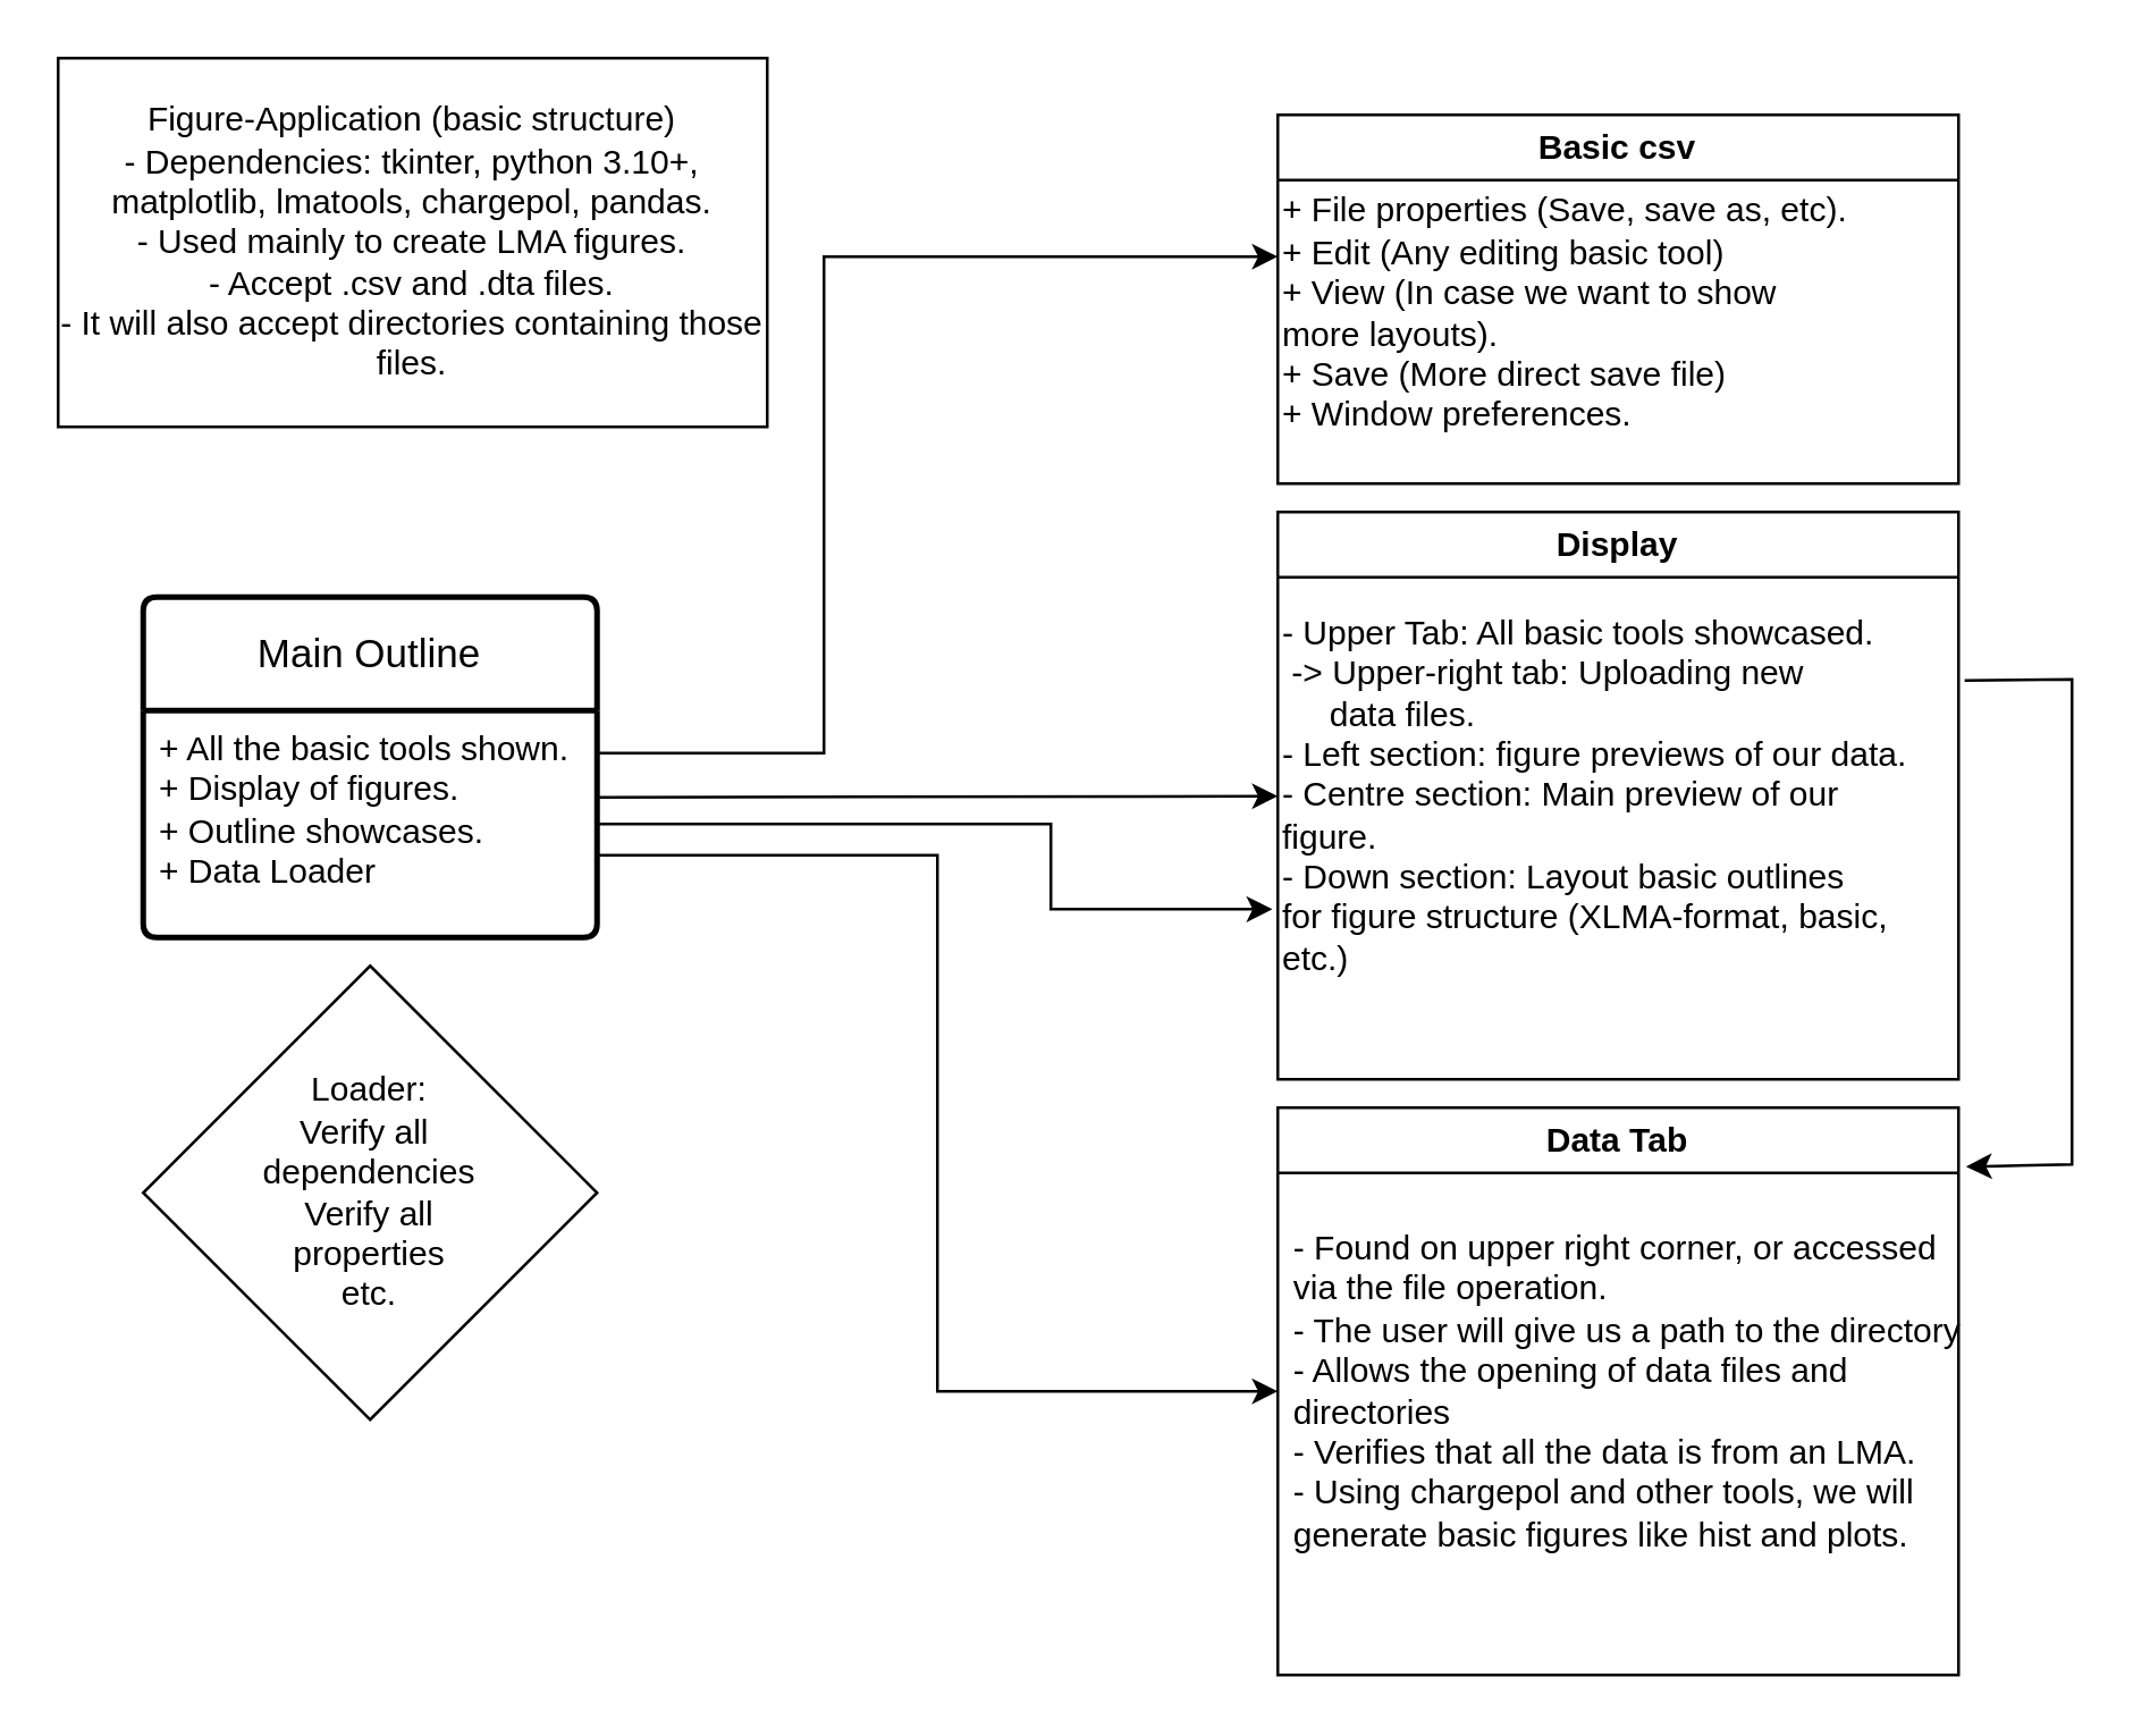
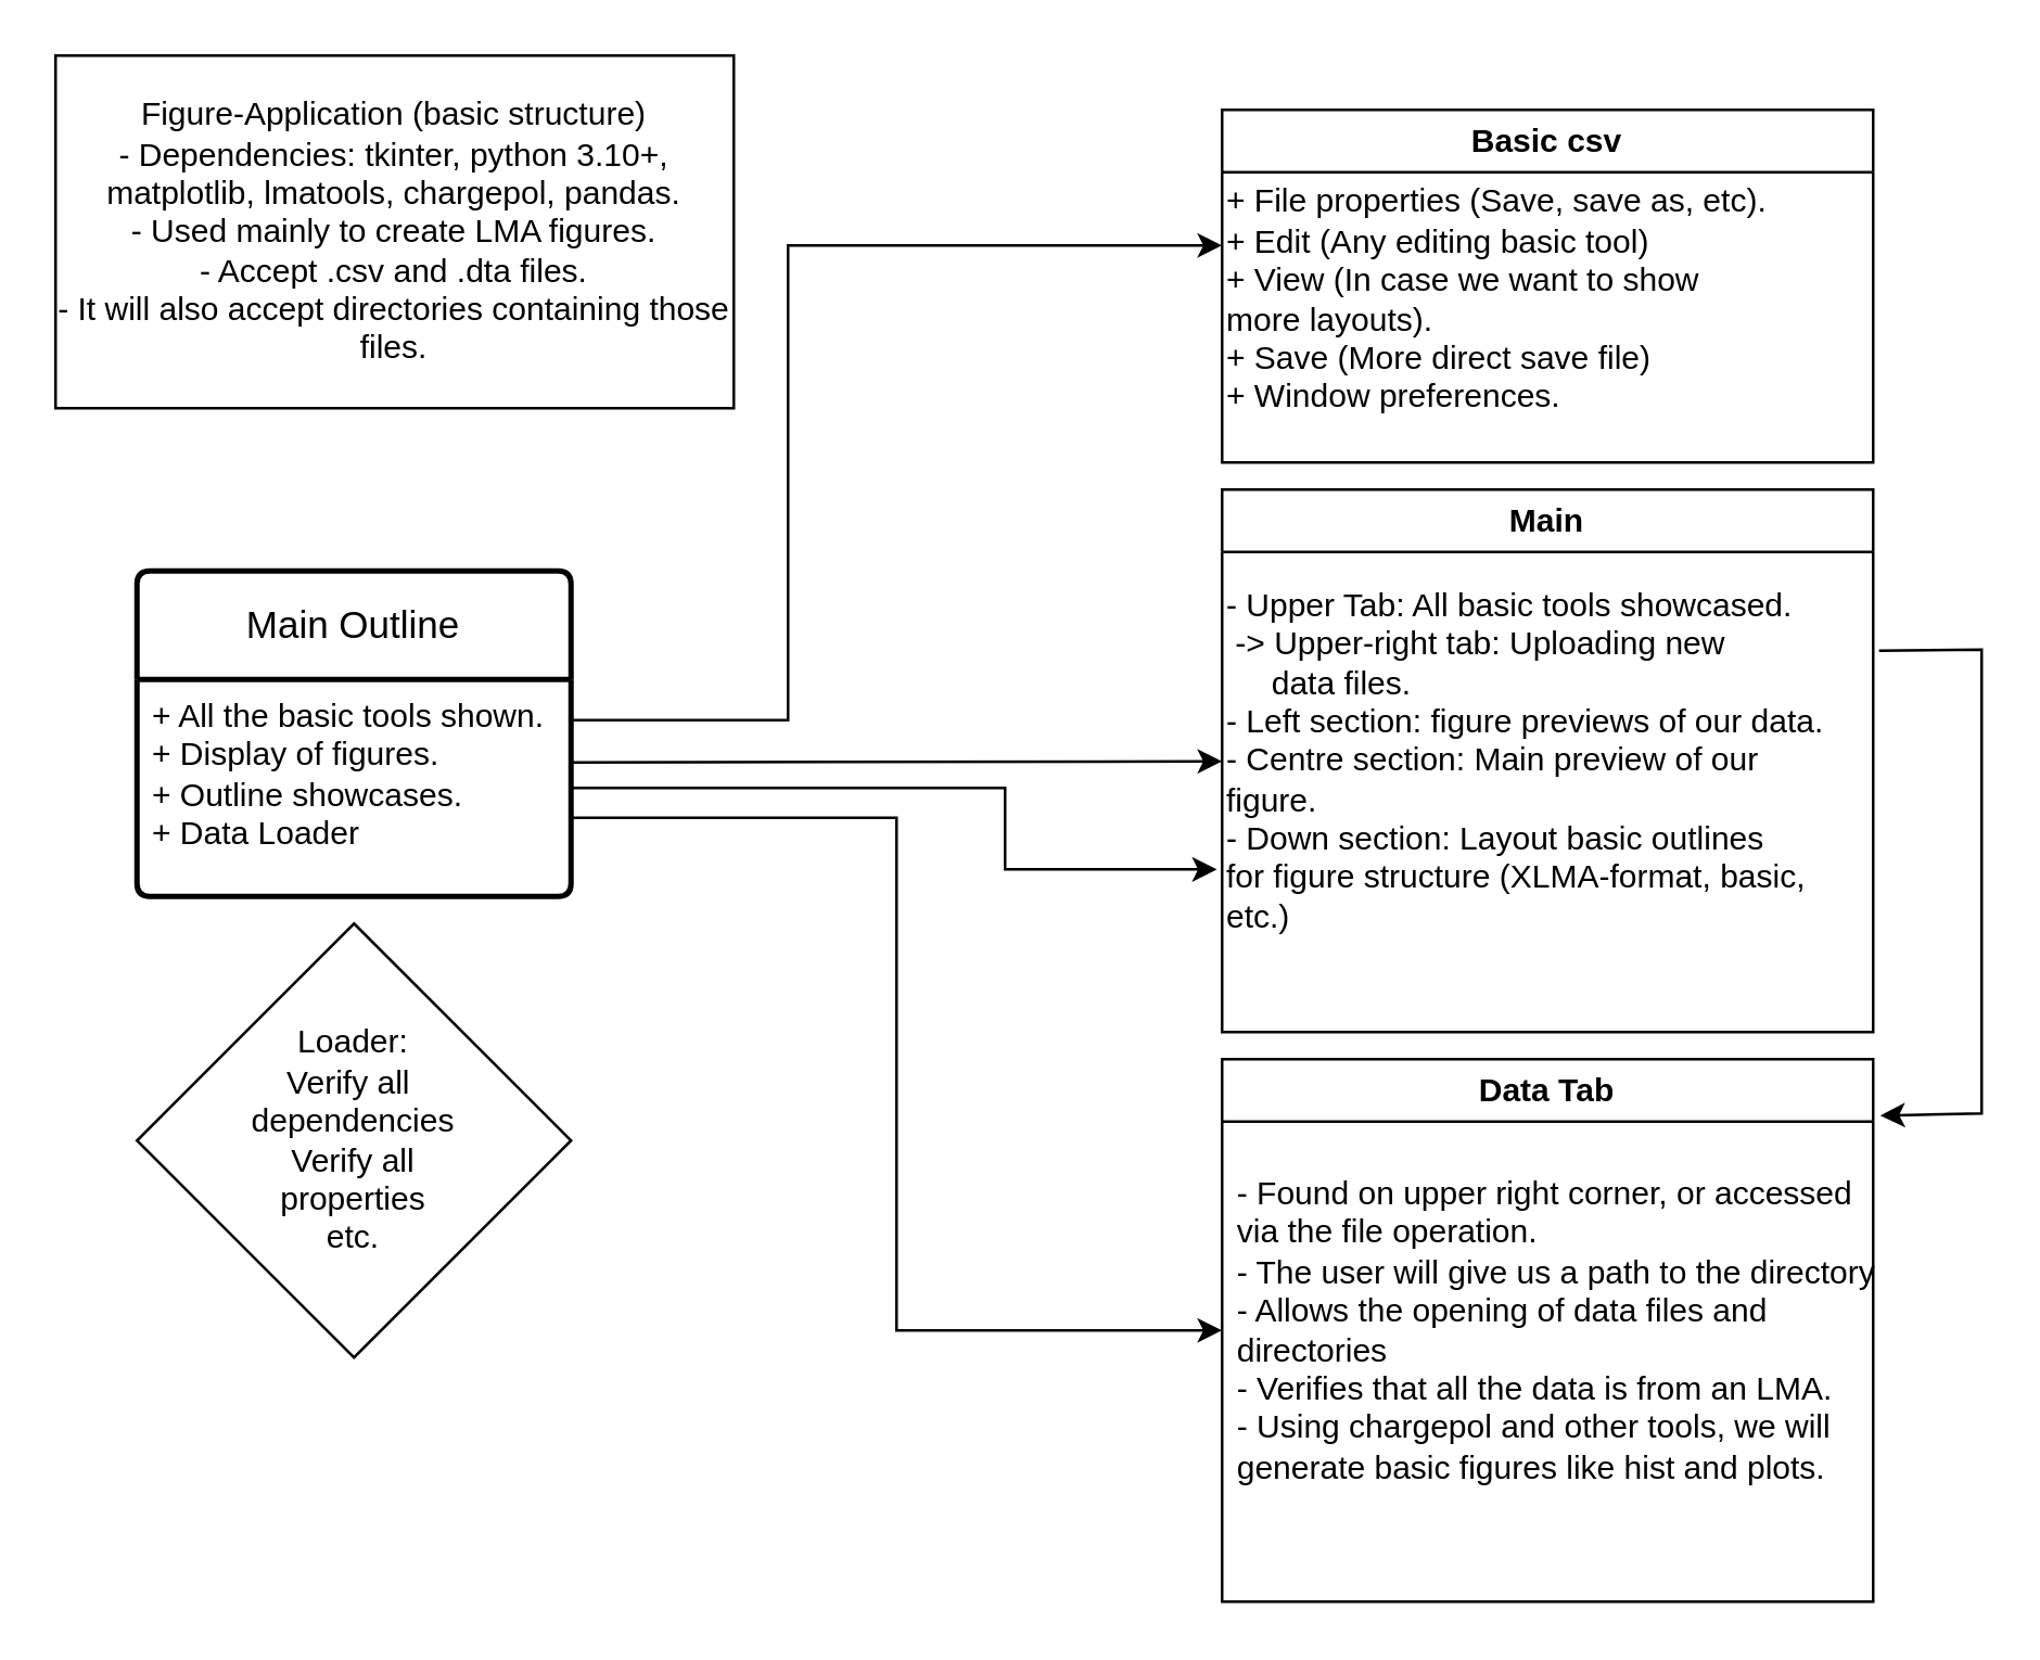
  <mxCell id="0" />
  <mxCell id="1" parent="0" />
  <mxCell id="2" value="Main Outline" style="swimlane;childLayout=stackLayout;horizontal=1;startSize=40;horizontalStack=0;rounded=1;fontSize=14;fontStyle=0;strokeWidth=2;resizeParent=0;resizeLast=1;shadow=0;dashed=0;align=center;arcSize=4;whiteSpace=wrap;html=1;" vertex="1" parent="1"><mxGeometry x="50" y="210" width="160" height="120" as="geometry" /></mxCell>
  <mxCell id="3" value="+ All the basic tools shown.&lt;br&gt;+ Display of figures.&lt;br&gt;+ Outline showcases.&lt;br&gt;+ Data Loader&amp;nbsp;" style="align=left;strokeColor=none;fillColor=none;spacingLeft=4;fontSize=12;verticalAlign=top;resizable=0;rotatable=0;part=1;html=1;" vertex="1" parent="2"><mxGeometry y="40" width="160" height="80" as="geometry" /></mxCell>
  <mxCell id="4" value="Figure-Application (basic structure)&lt;br&gt;- Dependencies: tkinter, python 3.10+, matplotlib, lmatools, chargepol, pandas.&lt;br&gt;- Used mainly to create LMA figures.&lt;br&gt;- Accept .csv and .dta files.&lt;br&gt;- It will also accept directories containing those files." style="rounded=0;whiteSpace=wrap;html=1;" vertex="1" parent="1"><mxGeometry x="20" y="20" width="250" height="130" as="geometry" /></mxCell>
  <mxCell id="5" value="" style="endArrow=classic;html=1;rounded=0;" edge="1" parent="1"><mxGeometry width="50" height="50" relative="1" as="geometry"><mxPoint x="210" y="265" as="sourcePoint" /><mxPoint x="450" y="90" as="targetPoint" /><Array as="points"><mxPoint x="290" y="265" /><mxPoint x="290" y="90" /></Array></mxGeometry></mxCell>
  <mxCell id="6" value="Basic csv" style="swimlane;whiteSpace=wrap;html=1;" vertex="1" parent="1"><mxGeometry x="450" y="40" width="240" height="130" as="geometry" /></mxCell>
  <mxCell id="7" value="+ File properties (Save, save as, etc).&lt;br&gt;+ Edit (Any editing basic tool)&lt;br&gt;+ View (In case we want to show&lt;br&gt;more layouts).&lt;br&gt;+ Save (More direct save file)&lt;br&gt;+ Window preferences." style="text;html=1;align=left;verticalAlign=middle;resizable=0;points=[];autosize=1;strokeColor=none;fillColor=none;" vertex="1" parent="6"><mxGeometry y="20" width="220" height="100" as="geometry" /></mxCell>
  <mxCell id="8" value="" style="endArrow=classic;html=1;rounded=0;exitX=0.999;exitY=0.382;exitDx=0;exitDy=0;exitPerimeter=0;" edge="1" parent="1" source="3" target="9"><mxGeometry width="50" height="50" relative="1" as="geometry"><mxPoint x="270" y="340" as="sourcePoint" /><mxPoint x="440" y="280" as="targetPoint" /></mxGeometry></mxCell>
- <mxCell id="9" value="Display" style="swimlane;whiteSpace=wrap;html=1;" vertex="1" parent="1"><mxGeometry x="450" y="180" width="240" height="200" as="geometry" /></mxCell>
+ <mxCell id="9" value="Main" style="swimlane;whiteSpace=wrap;html=1;" vertex="1" parent="1"><mxGeometry x="450" y="180" width="240" height="200" as="geometry" /></mxCell>
  <mxCell id="10" value="- Upper Tab: All basic tools showcased.&lt;br&gt;&lt;span style=&quot;white-space: pre;&quot;&gt; &lt;/span&gt;-&amp;gt; Upper-right tab: Uploading new&lt;br&gt;&lt;span style=&quot;white-space: pre;&quot;&gt; &lt;/span&gt;&amp;nbsp; &amp;nbsp; data files.&lt;br&gt;- Left section: figure previews of our data.&lt;br&gt;- Centre section: Main preview of our&lt;br&gt;figure.&lt;br&gt;- Down section: Layout basic outlines&lt;br&gt;for figure structure (XLMA-format, basic,&lt;br&gt;etc.)" style="text;html=1;align=left;verticalAlign=middle;resizable=0;points=[];autosize=1;strokeColor=none;fillColor=none;" vertex="1" parent="9"><mxGeometry y="30" width="240" height="140" as="geometry" /></mxCell>
  <mxCell id="11" value="" style="endArrow=classic;html=1;rounded=0;exitX=0.999;exitY=0.382;exitDx=0;exitDy=0;exitPerimeter=0;" edge="1" parent="1" target="12"><mxGeometry width="50" height="50" relative="1" as="geometry"><mxPoint x="210" y="301" as="sourcePoint" /><mxPoint x="380" y="450" as="targetPoint" /><Array as="points"><mxPoint x="330" y="301" /><mxPoint x="330" y="490" /></Array></mxGeometry></mxCell>
  <mxCell id="12" value="Data Tab" style="swimlane;whiteSpace=wrap;html=1;" vertex="1" parent="1"><mxGeometry x="450" y="390" width="240" height="200" as="geometry" /></mxCell>
  <mxCell id="13" value="&lt;div style=&quot;text-align: left;&quot;&gt;&lt;span style=&quot;background-color: initial;&quot;&gt;- Found on upper right corner, or accessed&lt;/span&gt;&lt;/div&gt;&lt;div style=&quot;text-align: left;&quot;&gt;&lt;span style=&quot;background-color: initial;&quot;&gt;via the file operation.&lt;/span&gt;&lt;/div&gt;&lt;div style=&quot;text-align: left;&quot;&gt;- The user will give us a path to the directory&lt;span style=&quot;background-color: initial;&quot;&gt;&lt;br&gt;&lt;/span&gt;&lt;/div&gt;&lt;div style=&quot;text-align: left;&quot;&gt;&lt;span style=&quot;background-color: initial;&quot;&gt;- Allows the opening of data files and&lt;/span&gt;&lt;/div&gt;&lt;div style=&quot;text-align: left;&quot;&gt;&lt;span style=&quot;background-color: initial;&quot;&gt;directories&lt;/span&gt;&lt;/div&gt;&lt;div style=&quot;text-align: left;&quot;&gt;&lt;span style=&quot;background-color: initial;&quot;&gt;- Verifies that all the data is from an LMA.&lt;/span&gt;&lt;/div&gt;&lt;div style=&quot;text-align: left;&quot;&gt;- Using chargepol and other tools, we will&lt;/div&gt;&lt;div style=&quot;text-align: left;&quot;&gt;generate basic figures like hist and plots.&lt;/div&gt;" style="text;html=1;align=center;verticalAlign=middle;resizable=0;points=[];autosize=1;strokeColor=none;fillColor=none;" vertex="1" parent="12"><mxGeometry x="-7.5" y="35" width="260" height="130" as="geometry" /></mxCell>
  <mxCell id="14" value="" style="endArrow=classic;html=1;rounded=0;exitX=1.009;exitY=0.21;exitDx=0;exitDy=0;exitPerimeter=0;entryX=1.011;entryY=0.104;entryDx=0;entryDy=0;entryPerimeter=0;" edge="1" parent="1" source="10" target="12"><mxGeometry width="50" height="50" relative="1" as="geometry"><mxPoint x="700" y="240" as="sourcePoint" /><mxPoint x="720" y="420" as="targetPoint" /><Array as="points"><mxPoint x="730" y="239" /><mxPoint x="730" y="410" /></Array></mxGeometry></mxCell>
  <mxCell id="15" value="" style="endArrow=classic;html=1;rounded=0;entryX=-0.008;entryY=0.786;entryDx=0;entryDy=0;entryPerimeter=0;" edge="1" parent="1" target="10"><mxGeometry width="50" height="50" relative="1" as="geometry"><mxPoint x="210" y="290" as="sourcePoint" /><mxPoint x="370" y="390" as="targetPoint" /><Array as="points"><mxPoint x="370" y="290" /><mxPoint x="370" y="320" /></Array></mxGeometry></mxCell>
  <mxCell id="16" value="Loader:&lt;br&gt;Verify all&amp;nbsp;&lt;br&gt;dependencies&lt;br&gt;Verify all&lt;br&gt;properties&lt;br&gt;etc." style="rhombus;whiteSpace=wrap;html=1;" vertex="1" parent="1"><mxGeometry x="50" y="340" width="160" height="160" as="geometry" /></mxCell>
